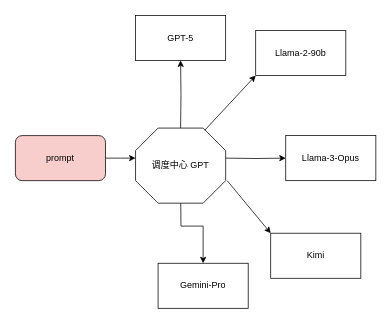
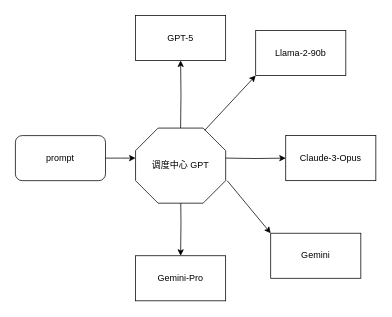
  <mxCell id="0" />
  <mxCell id="1" parent="0" />
  <mxCell id="2" value="" style="edgeStyle=orthogonalEdgeStyle;rounded=0;orthogonalLoop=1;jettySize=auto;html=1;" edge="1" parent="1" target="7"><mxGeometry relative="1" as="geometry"><mxPoint x="240" y="170" as="sourcePoint" /></mxGeometry></mxCell>
  <mxCell id="3" value="" style="edgeStyle=orthogonalEdgeStyle;rounded=0;orthogonalLoop=1;jettySize=auto;html=1;" edge="1" parent="1" target="8"><mxGeometry relative="1" as="geometry"><mxPoint x="300" y="210" as="sourcePoint" /></mxGeometry></mxCell>
  <mxCell id="4" value="" style="edgeStyle=orthogonalEdgeStyle;rounded=0;orthogonalLoop=1;jettySize=auto;html=1;" edge="1" parent="1" target="9"><mxGeometry relative="1" as="geometry"><mxPoint x="240" y="250" as="sourcePoint" /></mxGeometry></mxCell>
  <mxCell id="5" value="" style="edgeStyle=orthogonalEdgeStyle;rounded=0;orthogonalLoop=1;jettySize=auto;html=1;" edge="1" parent="1" source="6"><mxGeometry relative="1" as="geometry"><mxPoint x="180" y="210" as="targetPoint" /></mxGeometry></mxCell>
- <mxCell id="6" value="prompt" style="rounded=1;whiteSpace=wrap;html=1;fillColor=#f8cecc;" vertex="1" parent="1"><mxGeometry x="20" y="180" width="120" height="60" as="geometry" /></mxCell>
+ <mxCell id="6" value="prompt" style="rounded=1;whiteSpace=wrap;html=1;" vertex="1" parent="1"><mxGeometry x="20" y="180" width="120" height="60" as="geometry" /></mxCell>
  <mxCell id="7" value="GPT-5" style="whiteSpace=wrap;html=1;" vertex="1" parent="1"><mxGeometry x="180" y="20" width="120" height="60" as="geometry" /></mxCell>
- <mxCell id="8" value="Llama-3-Opus" style="whiteSpace=wrap;html=1;" vertex="1" parent="1"><mxGeometry x="380" y="180" width="120" height="60" as="geometry" /></mxCell>
- <mxCell id="9" value="Gemini-Pro" style="whiteSpace=wrap;html=1;" vertex="1" parent="1"><mxGeometry x="210" y="350" width="120" height="60" as="geometry" /></mxCell>
+ <mxCell id="8" value="Claude-3-Opus" style="whiteSpace=wrap;html=1;" vertex="1" parent="1"><mxGeometry x="380" y="180" width="120" height="60" as="geometry" /></mxCell>
+ <mxCell id="9" value="Gemini-Pro" style="whiteSpace=wrap;html=1;" vertex="1" parent="1"><mxGeometry x="180" y="340" width="120" height="60" as="geometry" /></mxCell>
  <mxCell id="10" value="调度中心 GPT" style="whiteSpace=wrap;html=1;shape=mxgraph.basic.octagon2;align=center;verticalAlign=middle;dx=15;" vertex="1" parent="1"><mxGeometry x="180" y="170" width="120" height="100" as="geometry" /></mxCell>
  <mxCell id="11" value="" style="endArrow=classic;html=1;rounded=0;exitX=0.767;exitY=0.03;exitDx=0;exitDy=0;exitPerimeter=0;" edge="1" parent="1" source="10"><mxGeometry width="50" height="50" relative="1" as="geometry"><mxPoint x="300" y="240" as="sourcePoint" /><mxPoint x="340" y="100" as="targetPoint" /></mxGeometry></mxCell>
  <mxCell id="12" value="Llama-2-90b" style="rounded=0;whiteSpace=wrap;html=1;" vertex="1" parent="1"><mxGeometry x="340" y="40" width="120" height="60" as="geometry" /></mxCell>
  <mxCell id="13" value="" style="endArrow=classic;html=1;rounded=0;exitX=1.017;exitY=0.7;exitDx=0;exitDy=0;exitPerimeter=0;" edge="1" parent="1" source="10"><mxGeometry width="50" height="50" relative="1" as="geometry"><mxPoint x="370" y="330" as="sourcePoint" /><mxPoint x="360" y="310" as="targetPoint" /></mxGeometry></mxCell>
- <mxCell id="14" value="Kimi" style="rounded=0;whiteSpace=wrap;html=1;" vertex="1" parent="1"><mxGeometry x="360" y="310" width="120" height="60" as="geometry" /></mxCell>
+ <mxCell id="14" value="Gemini" style="rounded=0;whiteSpace=wrap;html=1;" vertex="1" parent="1"><mxGeometry x="360" y="310" width="120" height="60" as="geometry" /></mxCell>
